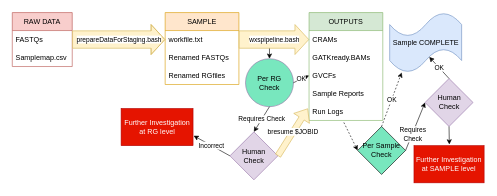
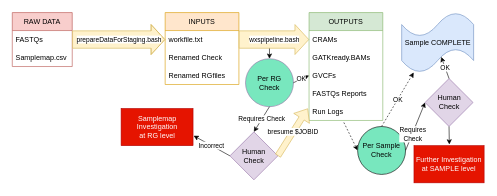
  <mxCell id="0" />
  <mxCell id="1" parent="0" />
- <mxCell id="2" value="SAMPLE" style="swimlane;fontStyle=0;childLayout=stackLayout;horizontal=1;startSize=30;horizontalStack=0;resizeParent=1;resizeParentMax=0;resizeLast=0;collapsible=1;marginBottom=0;fillColor=#ffe6cc;strokeColor=#d79b00;" vertex="1" parent="1"><mxGeometry x="275" y="20" width="123" height="120" as="geometry" /></mxCell>
+ <mxCell id="2" value="INPUTS" style="swimlane;fontStyle=0;childLayout=stackLayout;horizontal=1;startSize=30;horizontalStack=0;resizeParent=1;resizeParentMax=0;resizeLast=0;collapsible=1;marginBottom=0;fillColor=#ffe6cc;strokeColor=#d79b00;" vertex="1" parent="1"><mxGeometry x="275" y="20" width="123" height="120" as="geometry" /></mxCell>
  <mxCell id="3" value="workfile.txt" style="text;strokeColor=none;fillColor=none;align=left;verticalAlign=middle;spacingLeft=4;spacingRight=4;overflow=hidden;points=[[0,0.5],[1,0.5]];portConstraint=eastwest;rotatable=0;" vertex="1" parent="2"><mxGeometry y="30" width="123" height="30" as="geometry" /></mxCell>
- <mxCell id="4" value="Renamed FASTQs" style="text;strokeColor=none;fillColor=none;align=left;verticalAlign=middle;spacingLeft=4;spacingRight=4;overflow=hidden;points=[[0,0.5],[1,0.5]];portConstraint=eastwest;rotatable=0;" vertex="1" parent="2"><mxGeometry y="60" width="123" height="30" as="geometry" /></mxCell>
+ <mxCell id="4" value="Renamed Check" style="text;strokeColor=none;fillColor=none;align=left;verticalAlign=middle;spacingLeft=4;spacingRight=4;overflow=hidden;points=[[0,0.5],[1,0.5]];portConstraint=eastwest;rotatable=0;" vertex="1" parent="2"><mxGeometry y="60" width="123" height="30" as="geometry" /></mxCell>
  <mxCell id="5" value="Renamed RGfiles" style="text;strokeColor=none;fillColor=none;align=left;verticalAlign=middle;spacingLeft=4;spacingRight=4;overflow=hidden;points=[[0,0.5],[1,0.5]];portConstraint=eastwest;rotatable=0;" vertex="1" parent="2"><mxGeometry y="90" width="123" height="30" as="geometry" /></mxCell>
  <mxCell id="6" value="RAW DATA" style="swimlane;fontStyle=0;childLayout=stackLayout;horizontal=1;startSize=30;horizontalStack=0;resizeParent=1;resizeParentMax=0;resizeLast=0;collapsible=1;marginBottom=0;labelBackgroundColor=none;fillColor=#f8cecc;strokeColor=#b85450;" vertex="1" parent="1"><mxGeometry x="20" y="20" width="100" height="90" as="geometry" /></mxCell>
  <mxCell id="7" value="FASTQs" style="text;strokeColor=none;fillColor=none;align=left;verticalAlign=middle;spacingLeft=4;spacingRight=4;overflow=hidden;points=[[0,0.5],[1,0.5]];portConstraint=eastwest;rotatable=0;" vertex="1" parent="6"><mxGeometry y="30" width="100" height="30" as="geometry" /></mxCell>
  <mxCell id="8" value="Samplemap.csv" style="text;strokeColor=none;fillColor=none;align=left;verticalAlign=middle;spacingLeft=4;spacingRight=4;overflow=hidden;points=[[0,0.5],[1,0.5]];portConstraint=eastwest;rotatable=0;" vertex="1" parent="6"><mxGeometry y="60" width="100" height="30" as="geometry" /></mxCell>
  <mxCell id="9" value="prepareDataForStaging.bash" style="shape=flexArrow;endArrow=classic;html=1;rounded=0;exitX=1;exitY=0.5;exitDx=0;exitDy=0;entryX=0;entryY=0.5;entryDx=0;entryDy=0;width=29;endSize=7.33;fillColor=#fff2cc;strokeColor=#d6b656;" edge="1" parent="1" source="7" target="3"><mxGeometry width="50" height="50" relative="1" as="geometry"><mxPoint x="218" y="150" as="sourcePoint" /><mxPoint x="268" y="100" as="targetPoint" /><Array as="points"><mxPoint x="208" y="65" /></Array></mxGeometry></mxCell>
  <mxCell id="10" value="wxspipeline.bash" style="shape=flexArrow;endArrow=classic;html=1;rounded=0;exitX=1;exitY=0.5;exitDx=0;exitDy=0;width=29;endSize=7.33;entryX=0;entryY=0.5;entryDx=0;entryDy=0;fillColor=#fff2cc;strokeColor=#d6b656;" edge="1" parent="1" source="3" target="12"><mxGeometry width="50" height="50" relative="1" as="geometry"><mxPoint x="418" y="64.5" as="sourcePoint" /><mxPoint x="508" y="65" as="targetPoint" /><Array as="points" /></mxGeometry></mxCell>
  <mxCell id="11" value="OUTPUTS" style="swimlane;fontStyle=0;childLayout=stackLayout;horizontal=1;startSize=30;horizontalStack=0;resizeParent=1;resizeParentMax=0;resizeLast=0;collapsible=1;marginBottom=0;fillColor=#d5e8d4;strokeColor=#82b366;" vertex="1" parent="1"><mxGeometry x="515" y="20" width="123" height="180" as="geometry" /></mxCell>
  <mxCell id="12" value="CRAMs" style="text;strokeColor=none;fillColor=none;align=left;verticalAlign=middle;spacingLeft=4;spacingRight=4;overflow=hidden;points=[[0,0.5],[1,0.5]];portConstraint=eastwest;rotatable=0;" vertex="1" parent="11"><mxGeometry y="30" width="123" height="30" as="geometry" /></mxCell>
  <mxCell id="13" value="GATKready.BAMs" style="text;strokeColor=none;fillColor=none;align=left;verticalAlign=middle;spacingLeft=4;spacingRight=4;overflow=hidden;points=[[0,0.5],[1,0.5]];portConstraint=eastwest;rotatable=0;" vertex="1" parent="11"><mxGeometry y="60" width="123" height="30" as="geometry" /></mxCell>
  <mxCell id="14" value="GVCFs " style="text;strokeColor=none;fillColor=none;align=left;verticalAlign=middle;spacingLeft=4;spacingRight=4;overflow=hidden;points=[[0,0.5],[1,0.5]];portConstraint=eastwest;rotatable=0;" vertex="1" parent="11"><mxGeometry y="90" width="123" height="30" as="geometry" /></mxCell>
- <mxCell id="15" value="Sample Reports" style="text;strokeColor=none;fillColor=none;align=left;verticalAlign=middle;spacingLeft=4;spacingRight=4;overflow=hidden;points=[[0,0.5],[1,0.5]];portConstraint=eastwest;rotatable=0;" vertex="1" parent="11"><mxGeometry y="120" width="123" height="30" as="geometry" /></mxCell>
+ <mxCell id="15" value="FASTQs Reports" style="text;strokeColor=none;fillColor=none;align=left;verticalAlign=middle;spacingLeft=4;spacingRight=4;overflow=hidden;points=[[0,0.5],[1,0.5]];portConstraint=eastwest;rotatable=0;" vertex="1" parent="11"><mxGeometry y="120" width="123" height="30" as="geometry" /></mxCell>
  <mxCell id="16" value="Run Logs" style="text;strokeColor=none;fillColor=none;align=left;verticalAlign=middle;spacingLeft=4;spacingRight=4;overflow=hidden;points=[[0,0.5],[1,0.5]];portConstraint=eastwest;rotatable=0;" vertex="1" parent="11"><mxGeometry y="150" width="123" height="30" as="geometry" /></mxCell>
  <mxCell id="17" value="Per RG&lt;br&gt;Check" style="ellipse;whiteSpace=wrap;html=1;fillColor=#78E7BE;strokeColor=#9673a6;" vertex="1" parent="1"><mxGeometry x="409" y="97" width="80" height="80" as="geometry" /></mxCell>
  <mxCell id="18" value="" style="endArrow=classic;html=1;rounded=0;entryX=0.5;entryY=0;entryDx=0;entryDy=0;" edge="1" parent="1" target="17"><mxGeometry width="50" height="50" relative="1" as="geometry"><mxPoint x="449" y="80" as="sourcePoint" /><mxPoint x="509" y="100" as="targetPoint" /></mxGeometry></mxCell>
  <mxCell id="19" value="OK" style="endArrow=classic;html=1;rounded=0;exitX=1;exitY=0.5;exitDx=0;exitDy=0;entryX=0;entryY=0.5;entryDx=0;entryDy=0;" edge="1" parent="1" source="17"><mxGeometry width="50" height="50" relative="1" as="geometry"><mxPoint x="459" y="140" as="sourcePoint" /><mxPoint x="515" y="125" as="targetPoint" /></mxGeometry></mxCell>
  <mxCell id="20" value="Requires Check" style="endArrow=classic;html=1;rounded=0;exitX=0.5;exitY=1;exitDx=0;exitDy=0;entryX=0.5;entryY=0;entryDx=0;entryDy=0;" edge="1" parent="1" source="17" target="21"><mxGeometry width="50" height="50" relative="1" as="geometry"><mxPoint x="459" y="140" as="sourcePoint" /><mxPoint x="449" y="260" as="targetPoint" /></mxGeometry></mxCell>
  <mxCell id="21" value="Human&lt;br&gt;Check" style="rhombus;whiteSpace=wrap;html=1;fillColor=#e1d5e7;strokeColor=#9673a6;" vertex="1" parent="1"><mxGeometry x="383" y="219" width="80" height="80" as="geometry" /></mxCell>
  <mxCell id="22" value="bresume $JOBID" style="shape=flexArrow;endArrow=classic;html=1;rounded=0;exitX=1;exitY=0.5;exitDx=0;exitDy=0;fillColor=#fff2cc;strokeColor=#d6b656;" edge="1" parent="1" source="21"><mxGeometry width="50" height="50" relative="1" as="geometry"><mxPoint x="459" y="140" as="sourcePoint" /><mxPoint x="513" y="180" as="targetPoint" /></mxGeometry></mxCell>
  <mxCell id="23" value="Incorrect" style="endArrow=classic;html=1;rounded=0;exitX=0;exitY=0.5;exitDx=0;exitDy=0;" edge="1" parent="1" source="21"><mxGeometry width="50" height="50" relative="1" as="geometry"><mxPoint x="483" y="140" as="sourcePoint" /><mxPoint x="322.5" y="225.44" as="targetPoint" /></mxGeometry></mxCell>
- <mxCell id="24" value="Further Investigation&lt;br&gt;at RG level" style="rounded=0;whiteSpace=wrap;html=1;fillColor=#e51400;fontColor=#ffffff;strokeColor=#B20000;" vertex="1" parent="1"><mxGeometry x="201.5" y="180" width="120" height="62" as="geometry" /></mxCell>
+ <mxCell id="24" value="Samplemap Investigation&lt;br&gt;at RG level" style="rounded=0;whiteSpace=wrap;html=1;fillColor=#e51400;fontColor=#ffffff;strokeColor=#B20000;" vertex="1" parent="1"><mxGeometry x="201.5" y="180" width="120" height="62" as="geometry" /></mxCell>
  <mxCell id="25" value="" style="endArrow=classic;html=1;rounded=0;exitX=0.472;exitY=1.111;exitDx=0;exitDy=0;exitPerimeter=0;entryX=0;entryY=0.5;entryDx=0;entryDy=0;dashed=1;" edge="1" parent="1" source="16" target="26"><mxGeometry width="50" height="50" relative="1" as="geometry"><mxPoint x="498" y="340" as="sourcePoint" /><mxPoint x="548" y="290" as="targetPoint" /></mxGeometry></mxCell>
- <mxCell id="26" value="Per Sample&lt;br&gt;Check" style="rhombus;whiteSpace=wrap;html=1;fillColor=#78E7BE;" vertex="1" parent="1"><mxGeometry x="596" y="210" width="80" height="80" as="geometry" /></mxCell>
- <mxCell id="27" value="Sample COMPLETE" style="shape=tape;whiteSpace=wrap;html=1;fillColor=#dae8fc;strokeColor=#6c8ebf;" vertex="1" parent="1"><mxGeometry x="649.5" y="20" width="120" height="100" as="geometry" /></mxCell>
+ <mxCell id="26" value="Per Sample&lt;br&gt;Check" style="ellipse;whiteSpace=wrap;html=1;fillColor=#78E7BE;" vertex="1" parent="1"><mxGeometry x="596" y="210" width="80" height="80" as="geometry" /></mxCell>
+ <mxCell id="27" value="Sample COMPLETE" style="shape=tape;whiteSpace=wrap;html=1;fillColor=#dae8fc;strokeColor=#6c8ebf;" vertex="1" parent="1"><mxGeometry x="669.5" y="20" width="120" height="100" as="geometry" /></mxCell>
  <mxCell id="28" value="OK" style="endArrow=classic;html=1;rounded=0;exitX=0.5;exitY=0;exitDx=0;exitDy=0;entryX=0.167;entryY=1;entryDx=0;entryDy=0;entryPerimeter=0;dashed=1;" edge="1" parent="1" source="26" target="27"><mxGeometry width="50" height="50" relative="1" as="geometry"><mxPoint x="558" y="230" as="sourcePoint" /><mxPoint x="608" y="180" as="targetPoint" /></mxGeometry></mxCell>
  <mxCell id="29" value="" style="endArrow=classic;html=1;rounded=0;exitX=1;exitY=0.5;exitDx=0;exitDy=0;entryX=0;entryY=0.5;entryDx=0;entryDy=0;" edge="1" parent="1" source="26" target="31"><mxGeometry width="50" height="50" relative="1" as="geometry"><mxPoint x="558" y="230" as="sourcePoint" /><mxPoint x="758" y="290" as="targetPoint" /></mxGeometry></mxCell>
  <mxCell id="30" value="Requires&lt;br&gt;Check" style="edgeLabel;html=1;align=center;verticalAlign=middle;resizable=0;points=[];" vertex="1" connectable="0" parent="29"><mxGeometry x="-0.299" relative="1" as="geometry"><mxPoint as="offset" /></mxGeometry></mxCell>
  <mxCell id="31" value="Human&lt;br&gt;Check" style="rhombus;whiteSpace=wrap;html=1;fillColor=#e1d5e7;strokeColor=#9673a6;" vertex="1" parent="1"><mxGeometry x="708.5" y="130" width="80" height="80" as="geometry" /></mxCell>
  <mxCell id="32" value="OK" style="endArrow=classic;html=1;rounded=0;exitX=0.5;exitY=0;exitDx=0;exitDy=0;entryX=0.55;entryY=0.74;entryDx=0;entryDy=0;entryPerimeter=0;" edge="1" parent="1" source="31" target="27"><mxGeometry width="50" height="50" relative="1" as="geometry"><mxPoint x="558" y="220" as="sourcePoint" /><mxPoint x="608" y="170" as="targetPoint" /></mxGeometry></mxCell>
  <mxCell id="33" value="" style="endArrow=classic;html=1;rounded=0;exitX=0.5;exitY=1;exitDx=0;exitDy=0;" edge="1" parent="1" source="31"><mxGeometry width="50" height="50" relative="1" as="geometry"><mxPoint x="558" y="210" as="sourcePoint" /><mxPoint x="749" y="240" as="targetPoint" /></mxGeometry></mxCell>
  <mxCell id="34" value="Further Investigation&lt;br&gt;at SAMPLE level" style="rounded=0;whiteSpace=wrap;html=1;fillColor=#e51400;fontColor=#ffffff;strokeColor=#B20000;" vertex="1" parent="1"><mxGeometry x="690" y="242" width="117" height="62" as="geometry" /></mxCell>
